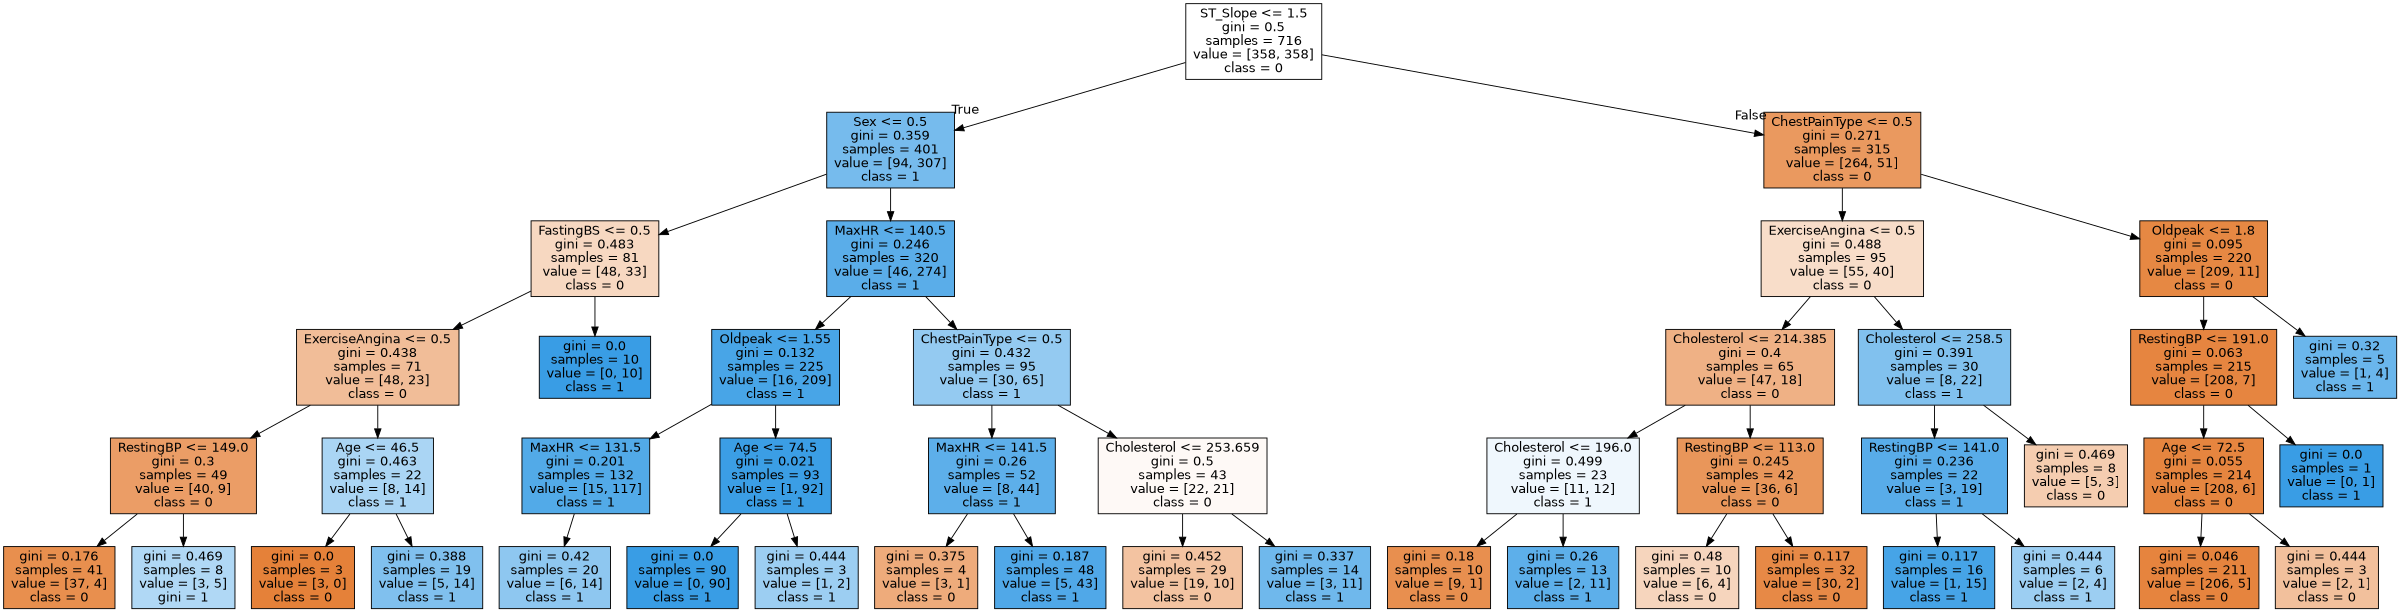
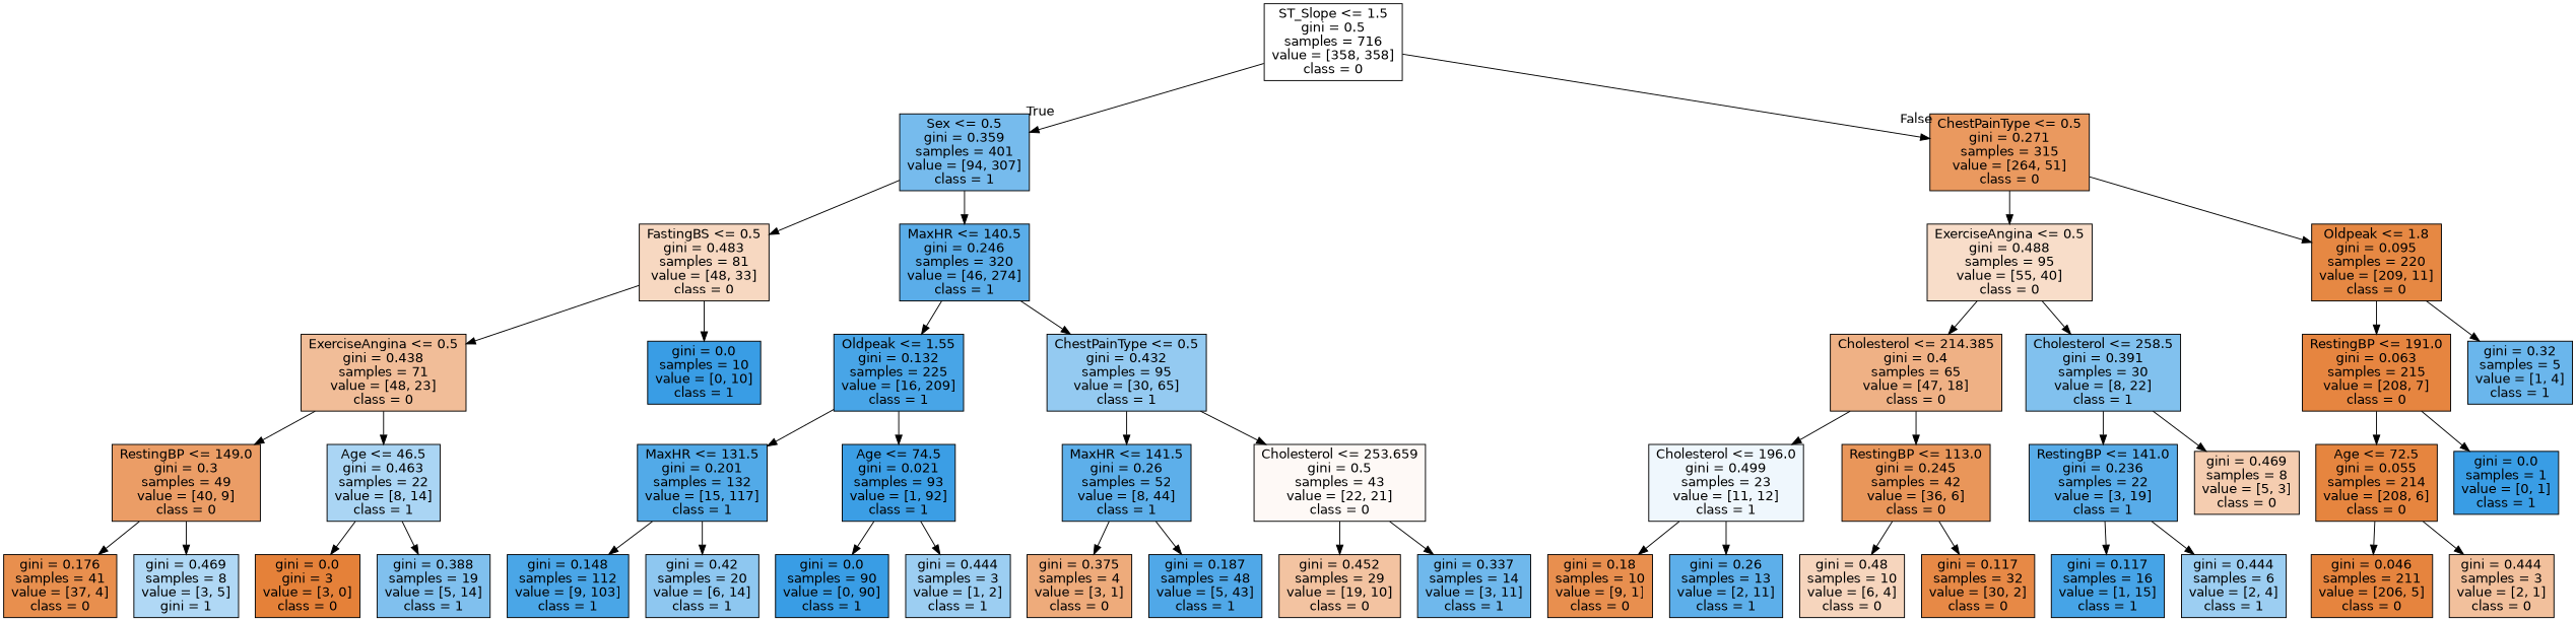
  digraph {
    node [color=black fillcolor="#399de5" fontname=helvetica shape=box style=filled]
    edge [fontname=helvetica]
    n1 [fillcolor="#ffffff" label="ST_Slope <= 1.5\ngini = 0.5\nsamples = 716\nvalue = [358, 358]\nclass = 0"]
    n2 [fillcolor="#76bbed" label="Sex <= 0.5\ngini = 0.359\nsamples = 401\nvalue = [94, 307]\nclass = 1"]
    n3 [fillcolor="#ea995f" label="ChestPainType <= 0.5\ngini = 0.271\nsamples = 315\nvalue = [264, 51]\nclass = 0"]
    n4 [fillcolor="#f7d8c1" label="FastingBS <= 0.5\ngini = 0.483\nsamples = 81\nvalue = [48, 33]\nclass = 0"]
    n5 [fillcolor="#5aade9" label="MaxHR <= 140.5\ngini = 0.246\nsamples = 320\nvalue = [46, 274]\nclass = 1"]
    n6 [fillcolor="#f8ddc9" label="ExerciseAngina <= 0.5\ngini = 0.488\nsamples = 95\nvalue = [55, 40]\nclass = 0"]
    n7 [fillcolor="#e68843" label="Oldpeak <= 1.8\ngini = 0.095\nsamples = 220\nvalue = [209, 11]\nclass = 0"]
    n8 [fillcolor="#f1bd98" label="ExerciseAngina <= 0.5\ngini = 0.438\nsamples = 71\nvalue = [48, 23]\nclass = 0"]
    n9 [label="gini = 0.0\nsamples = 10\nvalue = [0, 10]\nclass = 1"]
    n10 [fillcolor="#48a5e7" label="Oldpeak <= 1.55\ngini = 0.132\nsamples = 225\nvalue = [16, 209]\nclass = 1"]
    n11 [fillcolor="#94caf1" label="ChestPainType <= 0.5\ngini = 0.432\nsamples = 95\nvalue = [30, 65]\nclass = 1"]
    n12 [fillcolor="#eb9d66" label="RestingBP <= 149.0\ngini = 0.3\nsamples = 49\nvalue = [40, 9]\nclass = 0"]
    n13 [fillcolor="#aad5f4" label="Age <= 46.5\ngini = 0.463\nsamples = 22\nvalue = [8, 14]\nclass = 1"]
    n14 [fillcolor="#e88f4e" label="gini = 0.176\nsamples = 41\nvalue = [37, 4]\nclass = 0"]
    n15 [fillcolor="#b0d8f5" label="gini = 0.469\nsamples = 8\nvalue = [3, 5]\ngini = 1"]
-   n16 [fillcolor="#e58139" label="gini = 0.0\nsamples = 3\nvalue = [3, 0]\nclass = 0"]
+   n16 [fillcolor="#e58139" label="gini = 0.0\ngini = 3\nvalue = [3, 0]\nclass = 0"]
    n17 [fillcolor="#80c0ee" label="gini = 0.388\nsamples = 19\nvalue = [5, 14]\nclass = 1"]
    n18 [fillcolor="#52aae8" label="MaxHR <= 131.5\ngini = 0.201\nsamples = 132\nvalue = [15, 117]\nclass = 1"]
    n19 [fillcolor="#3b9ee5" label="Age <= 74.5\ngini = 0.021\nsamples = 93\nvalue = [1, 92]\nclass = 1"]
    n20 [fillcolor="#5dafea" label="MaxHR <= 141.5\ngini = 0.26\nsamples = 52\nvalue = [8, 44]\nclass = 1"]
    n21 [fillcolor="#fef9f6" label="Cholesterol <= 253.659\ngini = 0.5\nsamples = 43\nvalue = [22, 21]\nclass = 0"]
+   n22 [fillcolor="#4aa6e7" label="gini = 0.148\nsamples = 112\nvalue = [9, 103]\nclass = 1"]
    n23 [fillcolor="#8ec7f0" label="gini = 0.42\nsamples = 20\nvalue = [6, 14]\nclass = 1"]
    n24 [label="gini = 0.0\nsamples = 90\nvalue = [0, 90]\nclass = 1"]
    n25 [fillcolor="#9ccef2" label="gini = 0.444\nsamples = 3\nvalue = [1, 2]\nclass = 1"]
    n26 [fillcolor="#eeab7b" label="gini = 0.375\nsamples = 4\nvalue = [3, 1]\nclass = 0"]
    n27 [fillcolor="#50a8e8" label="gini = 0.187\nsamples = 48\nvalue = [5, 43]\nclass = 1"]
    n28 [fillcolor="#f3c3a1" label="gini = 0.452\nsamples = 29\nvalue = [19, 10]\nclass = 0"]
    n29 [fillcolor="#6fb8ec" label="gini = 0.337\nsamples = 14\nvalue = [3, 11]\nclass = 1"]
    n30 [fillcolor="#efb185" label="Cholesterol <= 214.385\ngini = 0.4\nsamples = 65\nvalue = [47, 18]\nclass = 0"]
    n31 [fillcolor="#81c1ee" label="Cholesterol <= 258.5\ngini = 0.391\nsamples = 30\nvalue = [8, 22]\nclass = 1"]
    n32 [fillcolor="#e68540" label="RestingBP <= 191.0\ngini = 0.063\nsamples = 215\nvalue = [208, 7]\nclass = 0"]
    n33 [fillcolor="#6ab6ec" label="gini = 0.32\nsamples = 5\nvalue = [1, 4]\nclass = 1"]
    n34 [fillcolor="#eff7fd" label="Cholesterol <= 196.0\ngini = 0.499\nsamples = 23\nvalue = [11, 12]\nclass = 1"]
    n35 [fillcolor="#e9965a" label="RestingBP <= 113.0\ngini = 0.245\nsamples = 42\nvalue = [36, 6]\nclass = 0"]
    n36 [fillcolor="#58ace9" label="RestingBP <= 141.0\ngini = 0.236\nsamples = 22\nvalue = [3, 19]\nclass = 1"]
    n37 [fillcolor="#f5cdb0" label="gini = 0.469\nsamples = 8\nvalue = [5, 3]\nclass = 0"]
    n38 [fillcolor="#e88f4f" label="gini = 0.18\nsamples = 10\nvalue = [9, 1]\nclass = 0"]
    n39 [fillcolor="#5dafea" label="gini = 0.26\nsamples = 13\nvalue = [2, 11]\nclass = 1"]
    n40 [fillcolor="#f6d5bd" label="gini = 0.48\nsamples = 10\nvalue = [6, 4]\nclass = 0"]
    n41 [fillcolor="#e78946" label="gini = 0.117\nsamples = 32\nvalue = [30, 2]\nclass = 0"]
    n42 [fillcolor="#46a4e7" label="gini = 0.117\nsamples = 16\nvalue = [1, 15]\nclass = 1"]
    n43 [fillcolor="#9ccef2" label="gini = 0.444\nsamples = 6\nvalue = [2, 4]\nclass = 1"]
    n44 [fillcolor="#e6853f" label="Age <= 72.5\ngini = 0.055\nsamples = 214\nvalue = [208, 6]\nclass = 0"]
    n45 [label="gini = 0.0\nsamples = 1\nvalue = [0, 1]\nclass = 1"]
    n46 [fillcolor="#e6843e" label="gini = 0.046\nsamples = 211\nvalue = [206, 5]\nclass = 0"]
    n47 [fillcolor="#f2c09c" label="gini = 0.444\nsamples = 3\nvalue = [2, 1]\nclass = 0"]
    n1 -> n2 [headlabel=True labelangle=45 labeldistance=2.5]
    n1 -> n3 [headlabel=False labelangle=-45 labeldistance=2.5]
    n2 -> n4
    n2 -> n5
    n3 -> n6
    n3 -> n7
    n4 -> n8
    n4 -> n9
    n5 -> n10
    n5 -> n11
    n6 -> n30
    n6 -> n31
    n7 -> n32
    n7 -> n33
    n8 -> n12
    n8 -> n13
    n10 -> n18
    n10 -> n19
    n11 -> n20
    n11 -> n21
    n12 -> n14
    n12 -> n15
    n13 -> n16
    n13 -> n17
+   n18 -> n22
    n18 -> n23
    n19 -> n24
    n19 -> n25
    n20 -> n26
    n20 -> n27
    n21 -> n28
    n21 -> n29
    n30 -> n34
    n30 -> n35
    n31 -> n36
    n31 -> n37
    n32 -> n44
    n32 -> n45
    n34 -> n38
    n34 -> n39
    n35 -> n40
    n35 -> n41
    n36 -> n42
    n36 -> n43
    n44 -> n46
    n44 -> n47
  }
